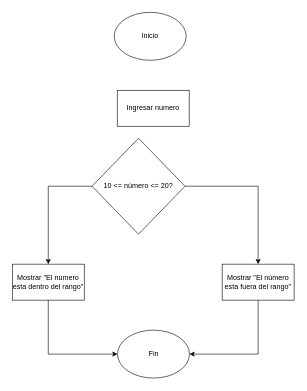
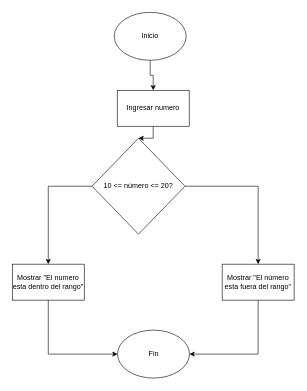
  <mxCell id="0" />
  <mxCell id="1" parent="0" />
+ <mxCell id="2" value="" style="edgeStyle=orthogonalEdgeStyle;rounded=0;orthogonalLoop=1;jettySize=auto;html=1;" edge="1" parent="1" source="3" target="5"><mxGeometry relative="1" as="geometry" /></mxCell>
  <mxCell id="3" value="Inicio" style="ellipse;whiteSpace=wrap;html=1;" vertex="1" parent="1"><mxGeometry x="190" y="20" width="120" height="80" as="geometry" /></mxCell>
+ <mxCell id="4" value="" style="edgeStyle=orthogonalEdgeStyle;rounded=0;orthogonalLoop=1;jettySize=auto;html=1;" edge="1" parent="1" source="5" target="8"><mxGeometry relative="1" as="geometry" /></mxCell>
  <mxCell id="5" value="Ingresar numero" style="whiteSpace=wrap;html=1;" vertex="1" parent="1"><mxGeometry x="195" y="150" width="120" height="60" as="geometry" /></mxCell>
  <mxCell id="6" value="" style="edgeStyle=orthogonalEdgeStyle;rounded=0;orthogonalLoop=1;jettySize=auto;html=1;" edge="1" parent="1" source="8" target="9"><mxGeometry relative="1" as="geometry" /></mxCell>
  <mxCell id="7" value="" style="edgeStyle=orthogonalEdgeStyle;rounded=0;orthogonalLoop=1;jettySize=auto;html=1;" edge="1" parent="1" source="8" target="10"><mxGeometry relative="1" as="geometry" /></mxCell>
  <mxCell id="8" value="10 &amp;lt;= número &amp;lt;= 20?" style="rhombus;whiteSpace=wrap;html=1;" vertex="1" parent="1"><mxGeometry x="153" y="230" width="155" height="160" as="geometry" /></mxCell>
  <mxCell id="9" value="Mostrar &quot;El numero esta dentro del rango&quot;" style="whiteSpace=wrap;html=1;" vertex="1" parent="1"><mxGeometry x="20" y="440" width="120" height="60" as="geometry" /></mxCell>
  <mxCell id="10" value="Mostrar &quot;El número esta fuera del rango&quot;" style="whiteSpace=wrap;html=1;" vertex="1" parent="1"><mxGeometry x="370" y="440" width="120" height="60" as="geometry" /></mxCell>
  <mxCell id="11" value="Fin" style="ellipse;whiteSpace=wrap;html=1;" vertex="1" parent="1"><mxGeometry x="195.5" y="550" width="120" height="80" as="geometry" /></mxCell>
  <mxCell id="12" value="" style="endArrow=classic;html=1;rounded=0;exitX=0.5;exitY=1;exitDx=0;exitDy=0;entryX=0;entryY=0.5;entryDx=0;entryDy=0;" edge="1" parent="1" source="9" target="11"><mxGeometry width="50" height="50" relative="1" as="geometry"><mxPoint x="70" y="530" as="sourcePoint" /><mxPoint x="190" y="590" as="targetPoint" /><Array as="points"><mxPoint x="80" y="590" /></Array></mxGeometry></mxCell>
  <mxCell id="13" value="" style="endArrow=classic;html=1;rounded=0;entryX=1;entryY=0.5;entryDx=0;entryDy=0;exitX=0.5;exitY=1;exitDx=0;exitDy=0;" edge="1" parent="1" source="10" target="11"><mxGeometry width="50" height="50" relative="1" as="geometry"><mxPoint x="430" y="510" as="sourcePoint" /><mxPoint x="440" y="530" as="targetPoint" /><Array as="points"><mxPoint x="430" y="590" /></Array></mxGeometry></mxCell>
